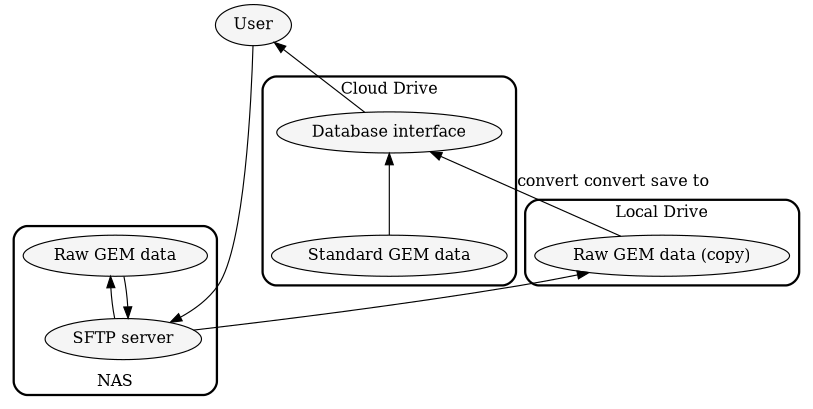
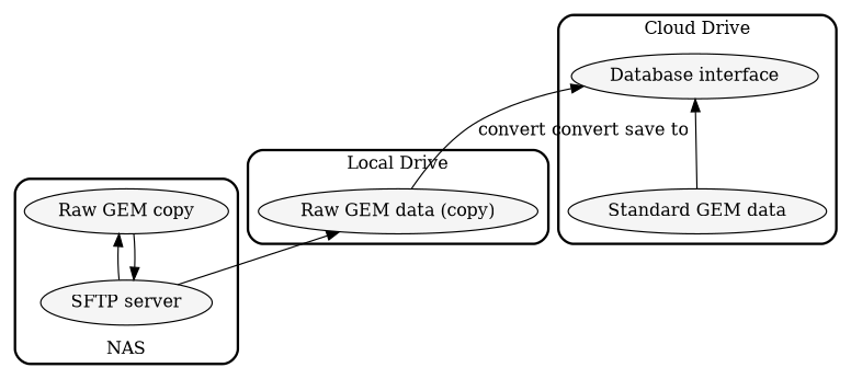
  digraph {
    rankdir=BT
    node [fillcolor="#F5F5F5" shape=ellipse style=filled]
    "SFTP server"
-   "Raw GEM data"
+   "Raw GEM data" [label="Raw GEM copy"]
    "Raw GEM data (copy)"
    "Standard GEM data"
    "Database interface"
-   User
    subgraph cluster_1 {
      label=NAS
      penwidth=2
      style=rounded
      "SFTP server"
      "Raw GEM data"
    }
    subgraph cluster_2 {
      label="Local Drive"
      labelloc=b
      penwidth=2
      style=rounded
      "Raw GEM data (copy)"
    }
    subgraph cluster_3 {
      label="Cloud Drive"
      labelloc=b
      penwidth=2
      style=rounded
      "Standard GEM data"
      "Database interface"
    }
    "SFTP server" -> "Raw GEM data"
    "SFTP server" -> "Raw GEM data (copy)"
    "Raw GEM data" -> "SFTP server"
    "Raw GEM data (copy)" -> "Database interface" [label="convert convert save to"]
    "Standard GEM data" -> "Database interface"
-   "Database interface" -> User
-   User -> "SFTP server"
  }
